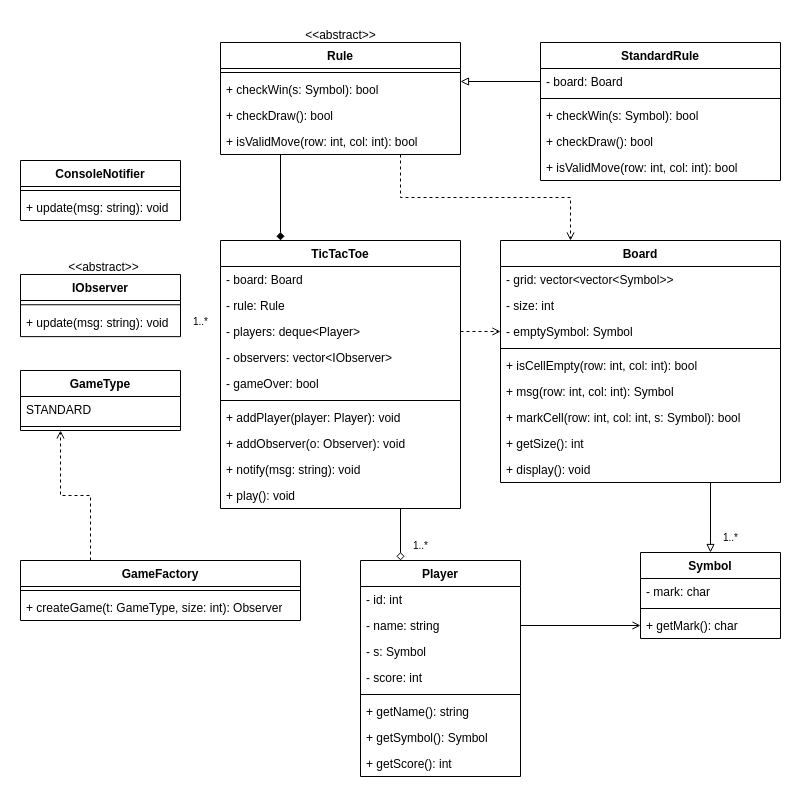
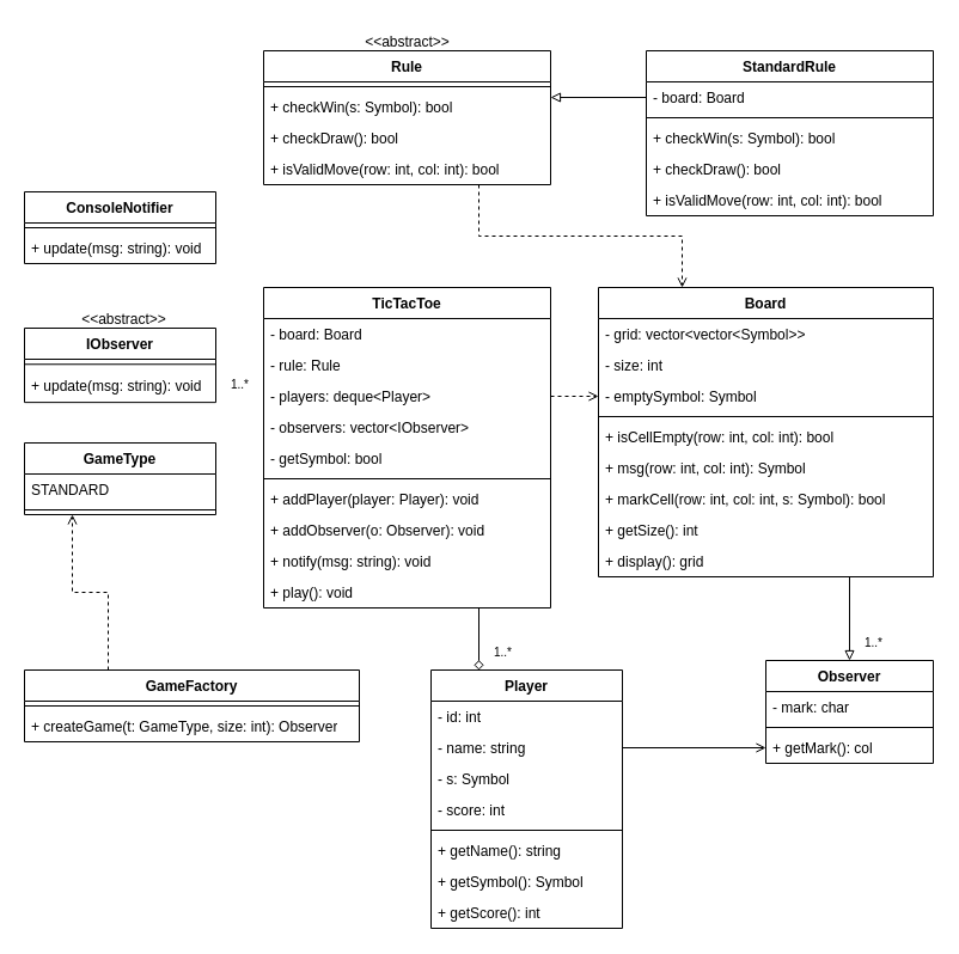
  <mxCell id="0" />
  <mxCell id="1" parent="0" />
  <mxCell id="2" value="TicTacToe" style="swimlane;fontStyle=1;align=center;verticalAlign=top;childLayout=stackLayout;horizontal=1;startSize=26;horizontalStack=0;resizeParent=1;resizeParentMax=0;resizeLast=0;collapsible=1;marginBottom=0;whiteSpace=wrap;html=1;" parent="1" vertex="1"><mxGeometry x="220" y="240" width="240" height="268" as="geometry" /></mxCell>
  <mxCell id="3" value="- board: Board" style="text;strokeColor=none;fillColor=none;align=left;verticalAlign=top;spacingLeft=4;spacingRight=4;overflow=hidden;rotatable=0;points=[[0,0.5],[1,0.5]];portConstraint=eastwest;whiteSpace=wrap;html=1;" parent="2" vertex="1"><mxGeometry y="26" width="240" height="26" as="geometry" /></mxCell>
  <mxCell id="4" value="- rule: Rule" style="text;strokeColor=none;fillColor=none;align=left;verticalAlign=top;spacingLeft=4;spacingRight=4;overflow=hidden;rotatable=0;points=[[0,0.5],[1,0.5]];portConstraint=eastwest;whiteSpace=wrap;html=1;" parent="2" vertex="1"><mxGeometry y="52" width="240" height="26" as="geometry" /></mxCell>
  <mxCell id="5" value="- players: deque&amp;lt;Player&amp;gt;" style="text;strokeColor=none;fillColor=none;align=left;verticalAlign=top;spacingLeft=4;spacingRight=4;overflow=hidden;rotatable=0;points=[[0,0.5],[1,0.5]];portConstraint=eastwest;whiteSpace=wrap;html=1;" parent="2" vertex="1"><mxGeometry y="78" width="240" height="26" as="geometry" /></mxCell>
  <mxCell id="6" value="- observers: vector&amp;lt;IObserver&amp;gt;" style="text;strokeColor=none;fillColor=none;align=left;verticalAlign=top;spacingLeft=4;spacingRight=4;overflow=hidden;rotatable=0;points=[[0,0.5],[1,0.5]];portConstraint=eastwest;whiteSpace=wrap;html=1;" parent="2" vertex="1"><mxGeometry y="104" width="240" height="26" as="geometry" /></mxCell>
- <mxCell id="7" value="- gameOver: bool" style="text;strokeColor=none;fillColor=none;align=left;verticalAlign=top;spacingLeft=4;spacingRight=4;overflow=hidden;rotatable=0;points=[[0,0.5],[1,0.5]];portConstraint=eastwest;whiteSpace=wrap;html=1;" parent="2" vertex="1"><mxGeometry y="130" width="240" height="26" as="geometry" /></mxCell>
+ <mxCell id="7" value="- getSymbol: bool" style="text;strokeColor=none;fillColor=none;align=left;verticalAlign=top;spacingLeft=4;spacingRight=4;overflow=hidden;rotatable=0;points=[[0,0.5],[1,0.5]];portConstraint=eastwest;whiteSpace=wrap;html=1;" parent="2" vertex="1"><mxGeometry y="130" width="240" height="26" as="geometry" /></mxCell>
  <mxCell id="8" value="" style="line;strokeWidth=1;fillColor=none;align=left;verticalAlign=middle;spacingTop=-1;spacingLeft=3;spacingRight=3;rotatable=0;labelPosition=right;points=[];portConstraint=eastwest;strokeColor=inherit;" parent="2" vertex="1"><mxGeometry y="156" width="240" height="8" as="geometry" /></mxCell>
  <mxCell id="9" value="+ addPlayer(player: Player): void" style="text;strokeColor=none;fillColor=none;align=left;verticalAlign=top;spacingLeft=4;spacingRight=4;overflow=hidden;rotatable=0;points=[[0,0.5],[1,0.5]];portConstraint=eastwest;whiteSpace=wrap;html=1;" parent="2" vertex="1"><mxGeometry y="164" width="240" height="26" as="geometry" /></mxCell>
  <mxCell id="10" value="+ addObserver(o: Observer): void" style="text;strokeColor=none;fillColor=none;align=left;verticalAlign=top;spacingLeft=4;spacingRight=4;overflow=hidden;rotatable=0;points=[[0,0.5],[1,0.5]];portConstraint=eastwest;whiteSpace=wrap;html=1;" parent="2" vertex="1"><mxGeometry y="190" width="240" height="26" as="geometry" /></mxCell>
  <mxCell id="11" value="+ notify(msg: string): void" style="text;strokeColor=none;fillColor=none;align=left;verticalAlign=top;spacingLeft=4;spacingRight=4;overflow=hidden;rotatable=0;points=[[0,0.5],[1,0.5]];portConstraint=eastwest;whiteSpace=wrap;html=1;" parent="2" vertex="1"><mxGeometry y="216" width="240" height="26" as="geometry" /></mxCell>
  <mxCell id="12" value="+ play(): void" style="text;strokeColor=none;fillColor=none;align=left;verticalAlign=top;spacingLeft=4;spacingRight=4;overflow=hidden;rotatable=0;points=[[0,0.5],[1,0.5]];portConstraint=eastwest;whiteSpace=wrap;html=1;" parent="2" vertex="1"><mxGeometry y="242" width="240" height="26" as="geometry" /></mxCell>
- <mxCell id="13" value="Symbol" style="swimlane;fontStyle=1;align=center;verticalAlign=top;childLayout=stackLayout;horizontal=1;startSize=26;horizontalStack=0;resizeParent=1;resizeParentMax=0;resizeLast=0;collapsible=1;marginBottom=0;whiteSpace=wrap;html=1;" parent="1" vertex="1"><mxGeometry x="640" y="552" width="140" height="86" as="geometry" /></mxCell>
+ <mxCell id="13" value="Observer" style="swimlane;fontStyle=1;align=center;verticalAlign=top;childLayout=stackLayout;horizontal=1;startSize=26;horizontalStack=0;resizeParent=1;resizeParentMax=0;resizeLast=0;collapsible=1;marginBottom=0;whiteSpace=wrap;html=1;" parent="1" vertex="1"><mxGeometry x="640" y="552" width="140" height="86" as="geometry" /></mxCell>
  <mxCell id="14" value="- mark: char" style="text;strokeColor=none;fillColor=none;align=left;verticalAlign=top;spacingLeft=4;spacingRight=4;overflow=hidden;rotatable=0;points=[[0,0.5],[1,0.5]];portConstraint=eastwest;whiteSpace=wrap;html=1;" parent="13" vertex="1"><mxGeometry y="26" width="140" height="26" as="geometry" /></mxCell>
  <mxCell id="15" value="" style="line;strokeWidth=1;fillColor=none;align=left;verticalAlign=middle;spacingTop=-1;spacingLeft=3;spacingRight=3;rotatable=0;labelPosition=right;points=[];portConstraint=eastwest;strokeColor=inherit;" parent="13" vertex="1"><mxGeometry y="52" width="140" height="8" as="geometry" /></mxCell>
- <mxCell id="16" value="+ getMark(): char" style="text;strokeColor=none;fillColor=none;align=left;verticalAlign=top;spacingLeft=4;spacingRight=4;overflow=hidden;rotatable=0;points=[[0,0.5],[1,0.5]];portConstraint=eastwest;whiteSpace=wrap;html=1;" parent="13" vertex="1"><mxGeometry y="60" width="140" height="26" as="geometry" /></mxCell>
+ <mxCell id="16" value="+ getMark(): col" style="text;strokeColor=none;fillColor=none;align=left;verticalAlign=top;spacingLeft=4;spacingRight=4;overflow=hidden;rotatable=0;points=[[0,0.5],[1,0.5]];portConstraint=eastwest;whiteSpace=wrap;html=1;" parent="13" vertex="1"><mxGeometry y="60" width="140" height="26" as="geometry" /></mxCell>
  <mxCell id="17" style="edgeStyle=orthogonalEdgeStyle;rounded=0;orthogonalLoop=1;jettySize=auto;html=1;exitX=0.75;exitY=1;exitDx=0;exitDy=0;entryX=0.5;entryY=0;entryDx=0;entryDy=0;endArrow=block;endFill=0;" parent="1" source="18" target="13" edge="1"><mxGeometry relative="1" as="geometry" /></mxCell>
  <mxCell id="18" value="Board" style="swimlane;fontStyle=1;align=center;verticalAlign=top;childLayout=stackLayout;horizontal=1;startSize=26;horizontalStack=0;resizeParent=1;resizeParentMax=0;resizeLast=0;collapsible=1;marginBottom=0;whiteSpace=wrap;html=1;aspect=fixed;" parent="1" vertex="1"><mxGeometry x="500" y="240" width="280" height="242" as="geometry" /></mxCell>
  <mxCell id="19" value="- grid: vector&amp;lt;vector&amp;lt;Symbol&amp;gt;&amp;gt;" style="text;strokeColor=none;fillColor=none;align=left;verticalAlign=top;spacingLeft=4;spacingRight=4;overflow=hidden;rotatable=0;points=[[0,0.5],[1,0.5]];portConstraint=eastwest;whiteSpace=wrap;html=1;" parent="18" vertex="1"><mxGeometry y="26" width="280" height="26" as="geometry" /></mxCell>
  <mxCell id="20" value="- size: int" style="text;strokeColor=none;fillColor=none;align=left;verticalAlign=top;spacingLeft=4;spacingRight=4;overflow=hidden;rotatable=0;points=[[0,0.5],[1,0.5]];portConstraint=eastwest;whiteSpace=wrap;html=1;" parent="18" vertex="1"><mxGeometry y="52" width="280" height="26" as="geometry" /></mxCell>
  <mxCell id="21" value="- emptySymbol: Symbol" style="text;strokeColor=none;fillColor=none;align=left;verticalAlign=top;spacingLeft=4;spacingRight=4;overflow=hidden;rotatable=0;points=[[0,0.5],[1,0.5]];portConstraint=eastwest;whiteSpace=wrap;html=1;" parent="18" vertex="1"><mxGeometry y="78" width="280" height="26" as="geometry" /></mxCell>
  <mxCell id="22" value="" style="line;strokeWidth=1;fillColor=none;align=left;verticalAlign=middle;spacingTop=-1;spacingLeft=3;spacingRight=3;rotatable=0;labelPosition=right;points=[];portConstraint=eastwest;strokeColor=inherit;" parent="18" vertex="1"><mxGeometry y="104" width="280" height="8" as="geometry" /></mxCell>
  <mxCell id="23" value="+ isCellEmpty(row: int, col: int): bool" style="text;strokeColor=none;fillColor=none;align=left;verticalAlign=top;spacingLeft=4;spacingRight=4;overflow=hidden;rotatable=0;points=[[0,0.5],[1,0.5]];portConstraint=eastwest;whiteSpace=wrap;html=1;" parent="18" vertex="1"><mxGeometry y="112" width="280" height="26" as="geometry" /></mxCell>
  <mxCell id="24" value="+ msg(row: int, col: int): Symbol" style="text;strokeColor=none;fillColor=none;align=left;verticalAlign=top;spacingLeft=4;spacingRight=4;overflow=hidden;rotatable=0;points=[[0,0.5],[1,0.5]];portConstraint=eastwest;whiteSpace=wrap;html=1;" parent="18" vertex="1"><mxGeometry y="138" width="280" height="26" as="geometry" /></mxCell>
  <mxCell id="25" value="+ markCell(row: int, col: int, s: Symbol): bool" style="text;strokeColor=none;fillColor=none;align=left;verticalAlign=top;spacingLeft=4;spacingRight=4;overflow=hidden;rotatable=0;points=[[0,0.5],[1,0.5]];portConstraint=eastwest;whiteSpace=wrap;html=1;" parent="18" vertex="1"><mxGeometry y="164" width="280" height="26" as="geometry" /></mxCell>
  <mxCell id="26" value="+ getSize(): int" style="text;strokeColor=none;fillColor=none;align=left;verticalAlign=top;spacingLeft=4;spacingRight=4;overflow=hidden;rotatable=0;points=[[0,0.5],[1,0.5]];portConstraint=eastwest;whiteSpace=wrap;html=1;" parent="18" vertex="1"><mxGeometry y="190" width="280" height="26" as="geometry" /></mxCell>
- <mxCell id="27" value="+ display(): void" style="text;strokeColor=none;fillColor=none;align=left;verticalAlign=top;spacingLeft=4;spacingRight=4;overflow=hidden;rotatable=0;points=[[0,0.5],[1,0.5]];portConstraint=eastwest;whiteSpace=wrap;html=1;" vertex="1" parent="18"><mxGeometry y="216" width="280" height="26" as="geometry" /></mxCell>
+ <mxCell id="27" value="+ display(): grid" style="text;strokeColor=none;fillColor=none;align=left;verticalAlign=top;spacingLeft=4;spacingRight=4;overflow=hidden;rotatable=0;points=[[0,0.5],[1,0.5]];portConstraint=eastwest;whiteSpace=wrap;html=1;" vertex="1" parent="18"><mxGeometry y="216" width="280" height="26" as="geometry" /></mxCell>
  <mxCell id="28" value="Player" style="swimlane;fontStyle=1;align=center;verticalAlign=top;childLayout=stackLayout;horizontal=1;startSize=26;horizontalStack=0;resizeParent=1;resizeParentMax=0;resizeLast=0;collapsible=1;marginBottom=0;whiteSpace=wrap;html=1;" parent="1" vertex="1"><mxGeometry x="360" y="560" width="160" height="216" as="geometry" /></mxCell>
  <mxCell id="29" value="- id: int" style="text;strokeColor=none;fillColor=none;align=left;verticalAlign=top;spacingLeft=4;spacingRight=4;overflow=hidden;rotatable=0;points=[[0,0.5],[1,0.5]];portConstraint=eastwest;whiteSpace=wrap;html=1;" parent="28" vertex="1"><mxGeometry y="26" width="160" height="26" as="geometry" /></mxCell>
  <mxCell id="30" value="- name: string" style="text;strokeColor=none;fillColor=none;align=left;verticalAlign=top;spacingLeft=4;spacingRight=4;overflow=hidden;rotatable=0;points=[[0,0.5],[1,0.5]];portConstraint=eastwest;whiteSpace=wrap;html=1;" parent="28" vertex="1"><mxGeometry y="52" width="160" height="26" as="geometry" /></mxCell>
  <mxCell id="31" value="- s: Symbol" style="text;strokeColor=none;fillColor=none;align=left;verticalAlign=top;spacingLeft=4;spacingRight=4;overflow=hidden;rotatable=0;points=[[0,0.5],[1,0.5]];portConstraint=eastwest;whiteSpace=wrap;html=1;" parent="28" vertex="1"><mxGeometry y="78" width="160" height="26" as="geometry" /></mxCell>
  <mxCell id="32" value="- score: int" style="text;strokeColor=none;fillColor=none;align=left;verticalAlign=top;spacingLeft=4;spacingRight=4;overflow=hidden;rotatable=0;points=[[0,0.5],[1,0.5]];portConstraint=eastwest;whiteSpace=wrap;html=1;" parent="28" vertex="1"><mxGeometry y="104" width="160" height="26" as="geometry" /></mxCell>
  <mxCell id="33" value="" style="line;strokeWidth=1;fillColor=none;align=left;verticalAlign=middle;spacingTop=-1;spacingLeft=3;spacingRight=3;rotatable=0;labelPosition=right;points=[];portConstraint=eastwest;strokeColor=inherit;" parent="28" vertex="1"><mxGeometry y="130" width="160" height="8" as="geometry" /></mxCell>
  <mxCell id="34" value="+ getName(): string" style="text;strokeColor=none;fillColor=none;align=left;verticalAlign=top;spacingLeft=4;spacingRight=4;overflow=hidden;rotatable=0;points=[[0,0.5],[1,0.5]];portConstraint=eastwest;whiteSpace=wrap;html=1;" vertex="1" parent="28"><mxGeometry y="138" width="160" height="26" as="geometry" /></mxCell>
  <mxCell id="35" value="+ getSymbol(): Symbol" style="text;strokeColor=none;fillColor=none;align=left;verticalAlign=top;spacingLeft=4;spacingRight=4;overflow=hidden;rotatable=0;points=[[0,0.5],[1,0.5]];portConstraint=eastwest;whiteSpace=wrap;html=1;" vertex="1" parent="28"><mxGeometry y="164" width="160" height="26" as="geometry" /></mxCell>
  <mxCell id="36" value="+ getScore(): int" style="text;strokeColor=none;fillColor=none;align=left;verticalAlign=top;spacingLeft=4;spacingRight=4;overflow=hidden;rotatable=0;points=[[0,0.5],[1,0.5]];portConstraint=eastwest;whiteSpace=wrap;html=1;" vertex="1" parent="28"><mxGeometry y="190" width="160" height="26" as="geometry" /></mxCell>
  <mxCell id="37" value="1..*" style="text;html=1;align=center;verticalAlign=middle;resizable=0;points=[];autosize=1;strokeColor=none;fillColor=none;fontSize=10;" parent="1" vertex="1"><mxGeometry x="400" y="530" width="40" height="30" as="geometry" /></mxCell>
  <mxCell id="38" value="StandardRule" style="swimlane;fontStyle=1;align=center;verticalAlign=top;childLayout=stackLayout;horizontal=1;startSize=26;horizontalStack=0;resizeParent=1;resizeParentMax=0;resizeLast=0;collapsible=1;marginBottom=0;whiteSpace=wrap;html=1;" parent="1" vertex="1"><mxGeometry x="540" y="42" width="240" height="138" as="geometry" /></mxCell>
  <mxCell id="39" value="- board: Board" style="text;strokeColor=none;fillColor=none;align=left;verticalAlign=top;spacingLeft=4;spacingRight=4;overflow=hidden;rotatable=0;points=[[0,0.5],[1,0.5]];portConstraint=eastwest;whiteSpace=wrap;html=1;" parent="38" vertex="1"><mxGeometry y="26" width="240" height="26" as="geometry" /></mxCell>
  <mxCell id="40" value="" style="line;strokeWidth=1;fillColor=none;align=left;verticalAlign=middle;spacingTop=-1;spacingLeft=3;spacingRight=3;rotatable=0;labelPosition=right;points=[];portConstraint=eastwest;strokeColor=inherit;" parent="38" vertex="1"><mxGeometry y="52" width="240" height="8" as="geometry" /></mxCell>
  <mxCell id="41" value="+ checkWin(s: Symbol): bool" style="text;strokeColor=none;fillColor=none;align=left;verticalAlign=top;spacingLeft=4;spacingRight=4;overflow=hidden;rotatable=0;points=[[0,0.5],[1,0.5]];portConstraint=eastwest;whiteSpace=wrap;html=1;" parent="38" vertex="1"><mxGeometry y="60" width="240" height="26" as="geometry" /></mxCell>
  <mxCell id="42" value="+ checkDraw(): bool" style="text;strokeColor=none;fillColor=none;align=left;verticalAlign=top;spacingLeft=4;spacingRight=4;overflow=hidden;rotatable=0;points=[[0,0.5],[1,0.5]];portConstraint=eastwest;whiteSpace=wrap;html=1;" parent="38" vertex="1"><mxGeometry y="86" width="240" height="26" as="geometry" /></mxCell>
  <mxCell id="43" value="+ isValidMove(row: int, col: int): bool" style="text;strokeColor=none;fillColor=none;align=left;verticalAlign=top;spacingLeft=4;spacingRight=4;overflow=hidden;rotatable=0;points=[[0,0.5],[1,0.5]];portConstraint=eastwest;whiteSpace=wrap;html=1;" parent="38" vertex="1"><mxGeometry y="112" width="240" height="26" as="geometry" /></mxCell>
  <mxCell id="44" style="edgeStyle=orthogonalEdgeStyle;rounded=0;orthogonalLoop=1;jettySize=auto;html=1;exitX=1;exitY=0.5;exitDx=0;exitDy=0;entryX=0;entryY=0.5;entryDx=0;entryDy=0;endArrow=open;endFill=0;dashed=1;" parent="1" source="5" target="21" edge="1"><mxGeometry relative="1" as="geometry" /></mxCell>
  <mxCell id="45" style="edgeStyle=orthogonalEdgeStyle;rounded=0;orthogonalLoop=1;jettySize=auto;html=1;exitX=0.75;exitY=1;exitDx=0;exitDy=0;entryX=0.25;entryY=0;entryDx=0;entryDy=0;endArrow=diamond;endFill=0;" parent="1" source="2" target="28" edge="1"><mxGeometry relative="1" as="geometry" /></mxCell>
  <mxCell id="46" value="" style="group" parent="1" vertex="1" connectable="0"><mxGeometry x="220" y="20" width="240" height="160" as="geometry" /></mxCell>
  <mxCell id="47" value="Rule" style="swimlane;fontStyle=1;align=center;verticalAlign=top;childLayout=stackLayout;horizontal=1;startSize=26;horizontalStack=0;resizeParent=1;resizeParentMax=0;resizeLast=0;collapsible=1;marginBottom=0;whiteSpace=wrap;html=1;" parent="46" vertex="1"><mxGeometry y="22" width="240" height="112" as="geometry" /></mxCell>
  <mxCell id="48" value="" style="line;strokeWidth=1;fillColor=none;align=left;verticalAlign=middle;spacingTop=-1;spacingLeft=3;spacingRight=3;rotatable=0;labelPosition=right;points=[];portConstraint=eastwest;strokeColor=inherit;" parent="47" vertex="1"><mxGeometry y="26" width="240" height="8" as="geometry" /></mxCell>
  <mxCell id="49" value="+ checkWin(s: Symbol): bool" style="text;strokeColor=none;fillColor=none;align=left;verticalAlign=top;spacingLeft=4;spacingRight=4;overflow=hidden;rotatable=0;points=[[0,0.5],[1,0.5]];portConstraint=eastwest;whiteSpace=wrap;html=1;" parent="47" vertex="1"><mxGeometry y="34" width="240" height="26" as="geometry" /></mxCell>
  <mxCell id="50" value="+ checkDraw(): bool" style="text;strokeColor=none;fillColor=none;align=left;verticalAlign=top;spacingLeft=4;spacingRight=4;overflow=hidden;rotatable=0;points=[[0,0.5],[1,0.5]];portConstraint=eastwest;whiteSpace=wrap;html=1;" parent="47" vertex="1"><mxGeometry y="60" width="240" height="26" as="geometry" /></mxCell>
  <mxCell id="51" value="+ isValidMove(row: int, col: int): bool" style="text;strokeColor=none;fillColor=none;align=left;verticalAlign=top;spacingLeft=4;spacingRight=4;overflow=hidden;rotatable=0;points=[[0,0.5],[1,0.5]];portConstraint=eastwest;whiteSpace=wrap;html=1;" parent="47" vertex="1"><mxGeometry y="86" width="240" height="26" as="geometry" /></mxCell>
  <mxCell id="52" value="&amp;lt;&amp;lt;abstract&amp;gt;&amp;gt;" style="text;html=1;align=center;verticalAlign=middle;resizable=0;points=[];autosize=1;strokeColor=none;fillColor=none;" parent="46" vertex="1"><mxGeometry x="75" width="90" height="30" as="geometry" /></mxCell>
  <mxCell id="53" style="edgeStyle=orthogonalEdgeStyle;rounded=0;orthogonalLoop=1;jettySize=auto;html=1;exitX=0;exitY=0.5;exitDx=0;exitDy=0;entryX=1;entryY=0.5;entryDx=0;entryDy=0;endArrow=block;endFill=0;" parent="1" source="39" edge="1"><mxGeometry relative="1" as="geometry"><mxPoint x="460" y="81" as="targetPoint" /></mxGeometry></mxCell>
  <mxCell id="54" style="edgeStyle=orthogonalEdgeStyle;rounded=0;orthogonalLoop=1;jettySize=auto;html=1;exitX=1;exitY=0.5;exitDx=0;exitDy=0;endArrow=open;endFill=0;entryX=0;entryY=0.5;entryDx=0;entryDy=0;" parent="1" source="30" target="16" edge="1"><mxGeometry relative="1" as="geometry"><mxPoint x="580" y="585" as="targetPoint" /></mxGeometry></mxCell>
  <mxCell id="55" value="" style="group" parent="1" vertex="1" connectable="0"><mxGeometry x="20" y="252" width="160" height="84.13" as="geometry" /></mxCell>
  <mxCell id="56" value="IObserver" style="swimlane;fontStyle=1;align=center;verticalAlign=top;childLayout=stackLayout;horizontal=1;startSize=26;horizontalStack=0;resizeParent=1;resizeParentMax=0;resizeLast=0;collapsible=1;marginBottom=0;whiteSpace=wrap;html=1;" parent="55" vertex="1"><mxGeometry y="22.005" width="160" height="62.125" as="geometry" /></mxCell>
  <mxCell id="57" value="" style="line;strokeWidth=1;fillColor=none;align=left;verticalAlign=middle;spacingTop=-1;spacingLeft=3;spacingRight=3;rotatable=0;labelPosition=right;points=[];portConstraint=eastwest;strokeColor=inherit;" parent="56" vertex="1"><mxGeometry y="26" width="160" height="8.5" as="geometry" /></mxCell>
  <mxCell id="58" value="+ update(msg: string): void" style="text;strokeColor=none;fillColor=none;align=left;verticalAlign=top;spacingLeft=4;spacingRight=4;overflow=hidden;rotatable=0;points=[[0,0.5],[1,0.5]];portConstraint=eastwest;whiteSpace=wrap;html=1;" parent="56" vertex="1"><mxGeometry y="34.5" width="160" height="27.625" as="geometry" /></mxCell>
  <mxCell id="59" value="&amp;lt;&amp;lt;abstract&amp;gt;&amp;gt;" style="text;html=1;align=center;verticalAlign=middle;resizable=0;points=[];autosize=1;strokeColor=none;fillColor=none;" parent="55" vertex="1"><mxGeometry x="37.647" width="90" height="30" as="geometry" /></mxCell>
  <mxCell id="60" value="ConsoleNotifier" style="swimlane;fontStyle=1;align=center;verticalAlign=top;childLayout=stackLayout;horizontal=1;startSize=26;horizontalStack=0;resizeParent=1;resizeParentMax=0;resizeLast=0;collapsible=1;marginBottom=0;whiteSpace=wrap;html=1;" parent="1" vertex="1"><mxGeometry x="20" y="160" width="160" height="60" as="geometry" /></mxCell>
  <mxCell id="61" value="" style="line;strokeWidth=1;fillColor=none;align=left;verticalAlign=middle;spacingTop=-1;spacingLeft=3;spacingRight=3;rotatable=0;labelPosition=right;points=[];portConstraint=eastwest;strokeColor=inherit;" parent="60" vertex="1"><mxGeometry y="26" width="160" height="8" as="geometry" /></mxCell>
  <mxCell id="62" value="+ update(msg: string): void" style="text;strokeColor=none;fillColor=none;align=left;verticalAlign=top;spacingLeft=4;spacingRight=4;overflow=hidden;rotatable=0;points=[[0,0.5],[1,0.5]];portConstraint=eastwest;whiteSpace=wrap;html=1;" parent="60" vertex="1"><mxGeometry y="34" width="160" height="26" as="geometry" /></mxCell>
  <mxCell id="63" value="GameType" style="swimlane;fontStyle=1;align=center;verticalAlign=top;childLayout=stackLayout;horizontal=1;startSize=26;horizontalStack=0;resizeParent=1;resizeParentMax=0;resizeLast=0;collapsible=1;marginBottom=0;whiteSpace=wrap;html=1;" parent="1" vertex="1"><mxGeometry x="20" y="370" width="160" height="60" as="geometry" /></mxCell>
  <mxCell id="64" value="STANDARD" style="text;strokeColor=none;fillColor=none;align=left;verticalAlign=top;spacingLeft=4;spacingRight=4;overflow=hidden;rotatable=0;points=[[0,0.5],[1,0.5]];portConstraint=eastwest;whiteSpace=wrap;html=1;" parent="63" vertex="1"><mxGeometry y="26" width="160" height="26" as="geometry" /></mxCell>
  <mxCell id="65" value="" style="line;strokeWidth=1;fillColor=none;align=left;verticalAlign=middle;spacingTop=-1;spacingLeft=3;spacingRight=3;rotatable=0;labelPosition=right;points=[];portConstraint=eastwest;strokeColor=inherit;" parent="63" vertex="1"><mxGeometry y="52" width="160" height="8" as="geometry" /></mxCell>
  <mxCell id="66" style="edgeStyle=orthogonalEdgeStyle;rounded=0;orthogonalLoop=1;jettySize=auto;html=1;exitX=0.25;exitY=0;exitDx=0;exitDy=0;entryX=0.25;entryY=1;entryDx=0;entryDy=0;endArrow=open;endFill=0;dashed=1;" parent="1" source="67" target="63" edge="1"><mxGeometry relative="1" as="geometry" /></mxCell>
  <mxCell id="67" value="GameFactory" style="swimlane;fontStyle=1;align=center;verticalAlign=top;childLayout=stackLayout;horizontal=1;startSize=26;horizontalStack=0;resizeParent=1;resizeParentMax=0;resizeLast=0;collapsible=1;marginBottom=0;whiteSpace=wrap;html=1;" parent="1" vertex="1"><mxGeometry x="20" y="560" width="280" height="60" as="geometry" /></mxCell>
  <mxCell id="68" value="" style="line;strokeWidth=1;fillColor=none;align=left;verticalAlign=middle;spacingTop=-1;spacingLeft=3;spacingRight=3;rotatable=0;labelPosition=right;points=[];portConstraint=eastwest;strokeColor=inherit;" parent="67" vertex="1"><mxGeometry y="26" width="280" height="8" as="geometry" /></mxCell>
  <mxCell id="69" value="+ createGame(t: GameType, size: int): Observer" style="text;strokeColor=none;fillColor=none;align=left;verticalAlign=top;spacingLeft=4;spacingRight=4;overflow=hidden;rotatable=0;points=[[0,0.5],[1,0.5]];portConstraint=eastwest;whiteSpace=wrap;html=1;" parent="67" vertex="1"><mxGeometry y="34" width="280" height="26" as="geometry" /></mxCell>
  <mxCell id="70" style="edgeStyle=orthogonalEdgeStyle;rounded=0;orthogonalLoop=1;jettySize=auto;html=1;exitX=0.75;exitY=1;exitDx=0;exitDy=0;endArrow=open;endFill=0;entryX=0.25;entryY=0;entryDx=0;entryDy=0;dashed=1;" parent="1" source="47" target="18" edge="1"><mxGeometry relative="1" as="geometry"><mxPoint x="490" y="240" as="targetPoint" /></mxGeometry></mxCell>
- <mxCell id="71" style="edgeStyle=orthogonalEdgeStyle;rounded=0;orthogonalLoop=1;jettySize=auto;html=1;exitX=0.25;exitY=1;exitDx=0;exitDy=0;entryX=0.25;entryY=0;entryDx=0;entryDy=0;endArrow=diamond;endFill=1;" parent="1" source="47" target="2" edge="1"><mxGeometry relative="1" as="geometry" /></mxCell>
  <mxCell id="72" value="1..*" style="text;html=1;align=center;verticalAlign=middle;resizable=0;points=[];autosize=1;strokeColor=none;fillColor=none;fontSize=10;" parent="1" vertex="1"><mxGeometry x="710" y="522" width="40" height="30" as="geometry" /></mxCell>
  <mxCell id="73" value="1..*" style="text;html=1;align=center;verticalAlign=middle;resizable=0;points=[];autosize=1;strokeColor=none;fillColor=none;fontSize=10;" parent="1" vertex="1"><mxGeometry x="180" y="306.13" width="40" height="30" as="geometry" /></mxCell>
